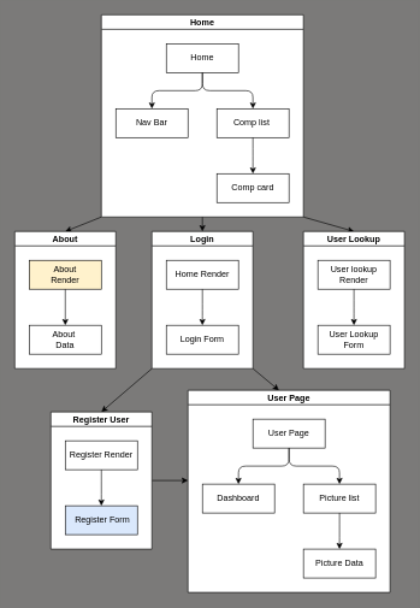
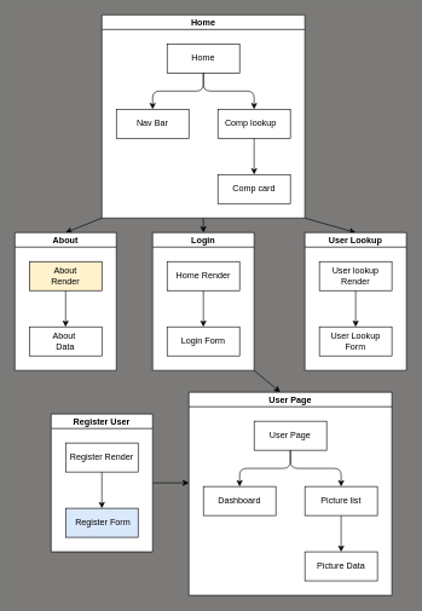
  <mxCell id="0" />
  <mxCell id="1" parent="0" />
  <mxCell id="2" style="edgeStyle=none;html=1;exitX=0;exitY=1;exitDx=0;exitDy=0;entryX=0.5;entryY=0;entryDx=0;entryDy=0;" parent="1" source="4" target="12" edge="1"><mxGeometry relative="1" as="geometry" /></mxCell>
  <mxCell id="3" style="edgeStyle=none;html=1;exitX=1;exitY=1;exitDx=0;exitDy=0;entryX=0.5;entryY=0;entryDx=0;entryDy=0;" parent="1" source="4" target="35" edge="1"><mxGeometry relative="1" as="geometry" /></mxCell>
  <mxCell id="4" value="Home" style="swimlane;startSize=20;horizontal=1;childLayout=treeLayout;horizontalTree=0;resizable=0;containerType=tree;fontSize=12;gradientColor=none;fillStyle=auto;swimlaneFillColor=default;" parent="1" vertex="1"><mxGeometry x="140" y="20" width="280" height="280" as="geometry" /></mxCell>
  <mxCell id="5" value="Home" style="whiteSpace=wrap;html=1;" parent="4" vertex="1"><mxGeometry x="90" y="40" width="100" height="40" as="geometry" /></mxCell>
  <mxCell id="6" value="Nav Bar" style="whiteSpace=wrap;html=1;movable=1;resizable=1;rotatable=1;deletable=1;editable=1;connectable=1;" parent="4" vertex="1"><mxGeometry x="20" y="130" width="100" height="40" as="geometry" /></mxCell>
  <mxCell id="7" value="" style="edgeStyle=elbowEdgeStyle;elbow=vertical;html=1;rounded=1;curved=0;sourcePerimeterSpacing=0;targetPerimeterSpacing=0;startSize=6;endSize=6;" parent="4" source="5" target="6" edge="1"><mxGeometry relative="1" as="geometry" /></mxCell>
- <mxCell id="8" value="Comp list&lt;span style=&quot;white-space: pre;&quot;&gt;&#09;&lt;/span&gt;" style="whiteSpace=wrap;html=1;" parent="4" vertex="1"><mxGeometry x="160" y="130" width="100" height="40" as="geometry" /></mxCell>
+ <mxCell id="8" value="Comp lookup&lt;span style=&quot;white-space: pre;&quot;&gt;&#09;&lt;/span&gt;" style="whiteSpace=wrap;html=1;" parent="4" vertex="1"><mxGeometry x="160" y="130" width="100" height="40" as="geometry" /></mxCell>
  <mxCell id="9" value="" style="edgeStyle=elbowEdgeStyle;elbow=vertical;html=1;rounded=1;curved=0;sourcePerimeterSpacing=0;targetPerimeterSpacing=0;startSize=6;endSize=6;" parent="4" source="5" target="8" edge="1"><mxGeometry relative="1" as="geometry" /></mxCell>
  <mxCell id="10" value="" style="edgeStyle=elbowEdgeStyle;elbow=vertical;html=1;rounded=1;curved=0;sourcePerimeterSpacing=0;targetPerimeterSpacing=0;startSize=6;endSize=6;" parent="4" source="8" target="11" edge="1"><mxGeometry relative="1" as="geometry"><mxPoint x="430" y="330" as="sourcePoint" /></mxGeometry></mxCell>
  <mxCell id="11" value="Comp card" style="whiteSpace=wrap;html=1;" parent="4" vertex="1"><mxGeometry x="160" y="220" width="100" height="40" as="geometry" /></mxCell>
  <mxCell id="12" value="About" style="swimlane;startSize=20;horizontal=1;childLayout=treeLayout;horizontalTree=0;resizable=0;containerType=tree;fontSize=12;swimlaneFillColor=default;" parent="1" vertex="1"><mxGeometry x="20" y="320" width="140" height="190" as="geometry" /></mxCell>
  <mxCell id="13" value="About&amp;nbsp;&lt;br&gt;Data" style="whiteSpace=wrap;html=1;" parent="12" vertex="1"><mxGeometry x="20" y="130" width="100" height="40" as="geometry" /></mxCell>
  <mxCell id="14" value="About&lt;br&gt;Render" style="whiteSpace=wrap;html=1;fillColor=#fff2cc;" parent="12" vertex="1"><mxGeometry x="20" y="40" width="100" height="40" as="geometry" /></mxCell>
  <mxCell id="15" value="" style="endArrow=classic;html=1;entryX=0.5;entryY=0;entryDx=0;entryDy=0;exitX=0.5;exitY=1;exitDx=0;exitDy=0;" parent="12" source="14" target="13" edge="1"><mxGeometry width="50" height="50" relative="1" as="geometry"><mxPoint x="250" y="110" as="sourcePoint" /><mxPoint x="300" y="60" as="targetPoint" /></mxGeometry></mxCell>
- <mxCell id="16" style="edgeStyle=none;html=1;exitX=0;exitY=1;exitDx=0;exitDy=0;entryX=0.5;entryY=0;entryDx=0;entryDy=0;" parent="1" source="18" target="23" edge="1"><mxGeometry relative="1" as="geometry" /></mxCell>
  <mxCell id="17" style="edgeStyle=none;html=1;exitX=1;exitY=1;exitDx=0;exitDy=0;entryX=0.45;entryY=0;entryDx=0;entryDy=0;entryPerimeter=0;" parent="1" source="18" target="27" edge="1"><mxGeometry relative="1" as="geometry" /></mxCell>
  <mxCell id="18" value="Login" style="swimlane;startSize=20;horizontal=1;childLayout=treeLayout;horizontalTree=0;resizable=0;containerType=tree;fontSize=12;swimlaneFillColor=default;" parent="1" vertex="1"><mxGeometry x="210" y="320" width="140" height="190" as="geometry" /></mxCell>
  <mxCell id="19" value="Home Render" style="whiteSpace=wrap;html=1;" parent="18" vertex="1"><mxGeometry x="20" y="40" width="100" height="40" as="geometry" /></mxCell>
  <mxCell id="20" value="Login Form" style="whiteSpace=wrap;html=1;" parent="18" vertex="1"><mxGeometry x="20" y="130" width="100" height="40" as="geometry" /></mxCell>
  <mxCell id="21" value="" style="edgeStyle=elbowEdgeStyle;elbow=vertical;html=1;rounded=1;curved=0;sourcePerimeterSpacing=0;targetPerimeterSpacing=0;startSize=6;endSize=6;" parent="18" source="19" target="20" edge="1"><mxGeometry relative="1" as="geometry"><Array as="points"><mxPoint x="70" y="110" /></Array></mxGeometry></mxCell>
  <mxCell id="22" style="edgeStyle=none;html=1;exitX=1;exitY=0.5;exitDx=0;exitDy=0;" parent="1" source="23" edge="1"><mxGeometry relative="1" as="geometry"><mxPoint x="260" y="665" as="targetPoint" /></mxGeometry></mxCell>
  <mxCell id="23" value="Register User" style="swimlane;startSize=20;horizontal=1;childLayout=treeLayout;horizontalTree=0;resizable=0;containerType=tree;fontSize=12;swimlaneFillColor=default;" parent="1" vertex="1"><mxGeometry x="70" y="570" width="140" height="190" as="geometry" /></mxCell>
  <mxCell id="24" value="Register Render" style="whiteSpace=wrap;html=1;" parent="23" vertex="1"><mxGeometry x="20" y="40" width="100" height="40" as="geometry" /></mxCell>
  <mxCell id="25" value="&amp;nbsp;Register Form" style="whiteSpace=wrap;html=1;fillColor=#dae8fc;" parent="23" vertex="1"><mxGeometry x="20" y="130" width="100" height="40" as="geometry" /></mxCell>
  <mxCell id="26" value="" style="edgeStyle=elbowEdgeStyle;elbow=vertical;html=1;rounded=1;curved=0;sourcePerimeterSpacing=0;targetPerimeterSpacing=0;startSize=6;endSize=6;" parent="23" source="24" target="25" edge="1"><mxGeometry relative="1" as="geometry" /></mxCell>
  <mxCell id="27" value="User Page" style="swimlane;startSize=20;horizontal=1;childLayout=treeLayout;horizontalTree=0;resizable=0;containerType=tree;fontSize=12;swimlaneFillColor=default;" parent="1" vertex="1"><mxGeometry x="260" y="540" width="280" height="280" as="geometry" /></mxCell>
  <mxCell id="28" value="User Page" style="whiteSpace=wrap;html=1;" parent="27" vertex="1"><mxGeometry x="90" y="40" width="100" height="40" as="geometry" /></mxCell>
  <mxCell id="29" value="Dashboard" style="whiteSpace=wrap;html=1;" parent="27" vertex="1"><mxGeometry x="20" y="130" width="100" height="40" as="geometry" /></mxCell>
  <mxCell id="30" value="" style="edgeStyle=elbowEdgeStyle;elbow=vertical;html=1;rounded=1;curved=0;sourcePerimeterSpacing=0;targetPerimeterSpacing=0;startSize=6;endSize=6;" parent="27" source="28" target="29" edge="1"><mxGeometry relative="1" as="geometry" /></mxCell>
  <mxCell id="31" value="Picture list" style="whiteSpace=wrap;html=1;" parent="27" vertex="1"><mxGeometry x="160" y="130" width="100" height="40" as="geometry" /></mxCell>
  <mxCell id="32" value="" style="edgeStyle=elbowEdgeStyle;elbow=vertical;html=1;rounded=1;curved=0;sourcePerimeterSpacing=0;targetPerimeterSpacing=0;startSize=6;endSize=6;" parent="27" source="28" target="31" edge="1"><mxGeometry relative="1" as="geometry" /></mxCell>
  <mxCell id="33" value="" style="edgeStyle=elbowEdgeStyle;elbow=vertical;html=1;rounded=1;curved=0;sourcePerimeterSpacing=0;targetPerimeterSpacing=0;startSize=6;endSize=6;" parent="27" source="31" target="34" edge="1"><mxGeometry relative="1" as="geometry"><mxPoint x="380" y="680" as="sourcePoint" /></mxGeometry></mxCell>
  <mxCell id="34" value="Picture Data" style="whiteSpace=wrap;html=1;" parent="27" vertex="1"><mxGeometry x="160" y="220" width="100" height="40" as="geometry" /></mxCell>
  <mxCell id="35" value="User Lookup" style="swimlane;startSize=20;horizontal=1;childLayout=treeLayout;horizontalTree=0;resizable=0;containerType=tree;fontSize=12;swimlaneFillColor=default;" parent="1" vertex="1"><mxGeometry x="420" y="320" width="140" height="190" as="geometry" /></mxCell>
  <mxCell id="36" value="User lookup Render" style="whiteSpace=wrap;html=1;" parent="35" vertex="1"><mxGeometry x="20" y="40" width="100" height="40" as="geometry" /></mxCell>
  <mxCell id="37" value="User Lookup Form" style="whiteSpace=wrap;html=1;" parent="35" vertex="1"><mxGeometry x="20" y="130" width="100" height="40" as="geometry" /></mxCell>
  <mxCell id="38" value="" style="edgeStyle=elbowEdgeStyle;elbow=vertical;html=1;rounded=1;curved=0;sourcePerimeterSpacing=0;targetPerimeterSpacing=0;startSize=6;endSize=6;" parent="35" source="36" target="37" edge="1"><mxGeometry relative="1" as="geometry" /></mxCell>
  <mxCell id="39" value="" style="endArrow=classic;html=1;exitX=0.5;exitY=1;exitDx=0;exitDy=0;entryX=0.5;entryY=0;entryDx=0;entryDy=0;" parent="1" source="4" target="18" edge="1"><mxGeometry width="50" height="50" relative="1" as="geometry"><mxPoint x="270" y="430" as="sourcePoint" /><mxPoint x="320" y="380" as="targetPoint" /></mxGeometry></mxCell>
